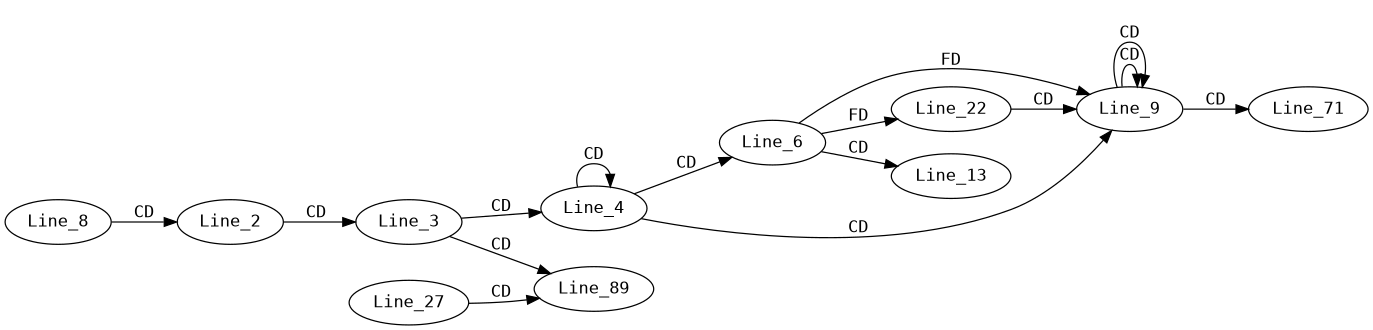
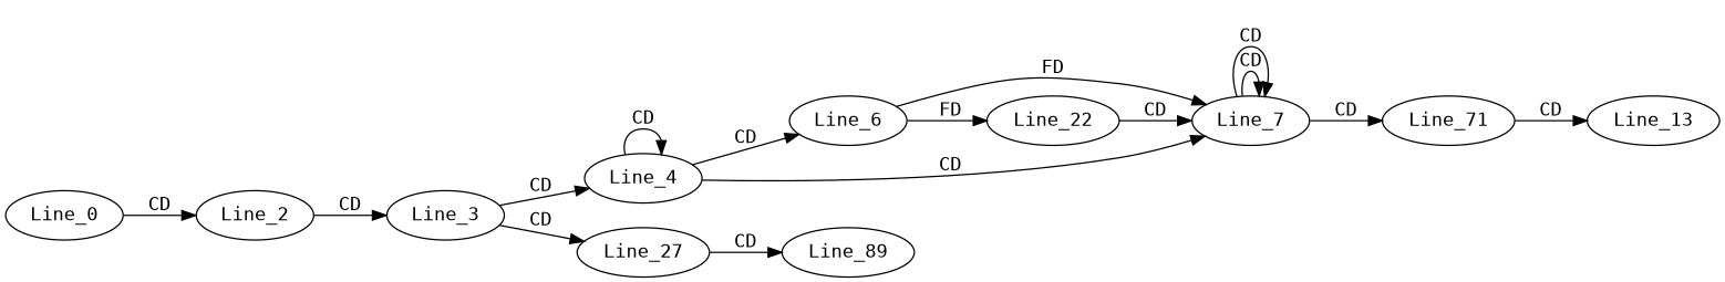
  digraph {
    fontname="DejaVu Sans Mono"
    rankdir=LR
    node [fontname="DejaVu Sans Mono"]
    edge [fontname="DejaVu Sans Mono"]
-   Line_0 [label=Line_8]
+   Line_0
    Line_2
    Line_3
    Line_4
    Line_27
    Line_6
-   Line_9
+   Line_9 [label=Line_7]
    n8 [label=Line_89]
    Line_22
    n10 [label=Line_71]
    Line_13
    Line_0 -> Line_2 [label=CD]
    Line_2 -> Line_3 [label=CD]
    Line_3 -> Line_4 [label=CD]
-   Line_3 -> n8 [label=CD]
+   Line_3 -> Line_27 [label=CD]
    Line_4 -> Line_4 [label=CD]
    Line_4 -> Line_6 [label=CD]
    Line_4 -> Line_9 [label=CD]
    Line_27 -> n8 [label=CD]
    Line_6 -> Line_9 [label=FD]
    Line_6 -> Line_22 [label=FD]
    Line_9 -> Line_9 [label=CD]
    Line_9 -> Line_9 [label=CD]
    Line_9 -> n10 [label=CD]
    Line_22 -> Line_9 [label=CD]
-   Line_6 -> Line_13 [label=CD]
+   n10 -> Line_13 [label=CD]
  }
